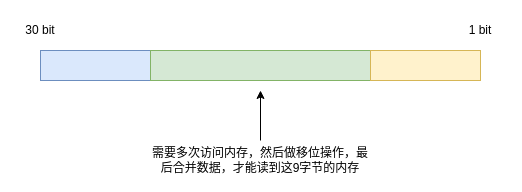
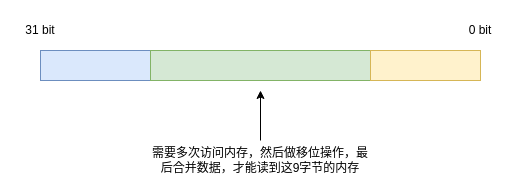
  <mxCell id="0" />
  <mxCell id="1" parent="0" />
  <mxCell id="2" value="" style="rounded=0;whiteSpace=wrap;html=1;fillColor=#dae8fc;strokeColor=#6c8ebf;" vertex="1" parent="1"><mxGeometry x="40" y="50" width="110" height="30" as="geometry" /></mxCell>
  <mxCell id="3" value="" style="rounded=0;whiteSpace=wrap;html=1;fillColor=#d5e8d4;strokeColor=#82b366;" vertex="1" parent="1"><mxGeometry x="150" y="50" width="220" height="30" as="geometry" /></mxCell>
  <mxCell id="4" value="" style="rounded=0;whiteSpace=wrap;html=1;fillColor=#fff2cc;strokeColor=#d6b656;" vertex="1" parent="1"><mxGeometry x="370" y="50" width="110" height="30" as="geometry" /></mxCell>
- <mxCell id="5" value="1 bit" style="text;html=1;strokeColor=none;fillColor=none;align=center;verticalAlign=middle;whiteSpace=wrap;rounded=0;" vertex="1" parent="1"><mxGeometry x="460" y="20" width="40" height="20" as="geometry" /></mxCell>
- <mxCell id="6" value="30 bit" style="text;html=1;strokeColor=none;fillColor=none;align=center;verticalAlign=middle;whiteSpace=wrap;rounded=0;" vertex="1" parent="1"><mxGeometry x="20" y="20" width="40" height="20" as="geometry" /></mxCell>
+ <mxCell id="5" value="0 bit" style="text;html=1;strokeColor=none;fillColor=none;align=center;verticalAlign=middle;whiteSpace=wrap;rounded=0;" vertex="1" parent="1"><mxGeometry x="460" y="20" width="40" height="20" as="geometry" /></mxCell>
+ <mxCell id="6" value="31 bit" style="text;html=1;strokeColor=none;fillColor=none;align=center;verticalAlign=middle;whiteSpace=wrap;rounded=0;" vertex="1" parent="1"><mxGeometry x="20" y="20" width="40" height="20" as="geometry" /></mxCell>
  <mxCell id="7" value="" style="endArrow=classic;html=1;" edge="1" parent="1"><mxGeometry width="50" height="50" relative="1" as="geometry"><mxPoint x="260" y="140" as="sourcePoint" /><mxPoint x="260" y="90" as="targetPoint" /></mxGeometry></mxCell>
  <mxCell id="8" value="需要多次访问内存，然后做移位操作，最后合并数据，才能读到这9字节的内存" style="text;html=1;strokeColor=none;fillColor=none;align=center;verticalAlign=middle;whiteSpace=wrap;rounded=0;" vertex="1" parent="1"><mxGeometry x="150" y="150" width="220" height="20" as="geometry" /></mxCell>
